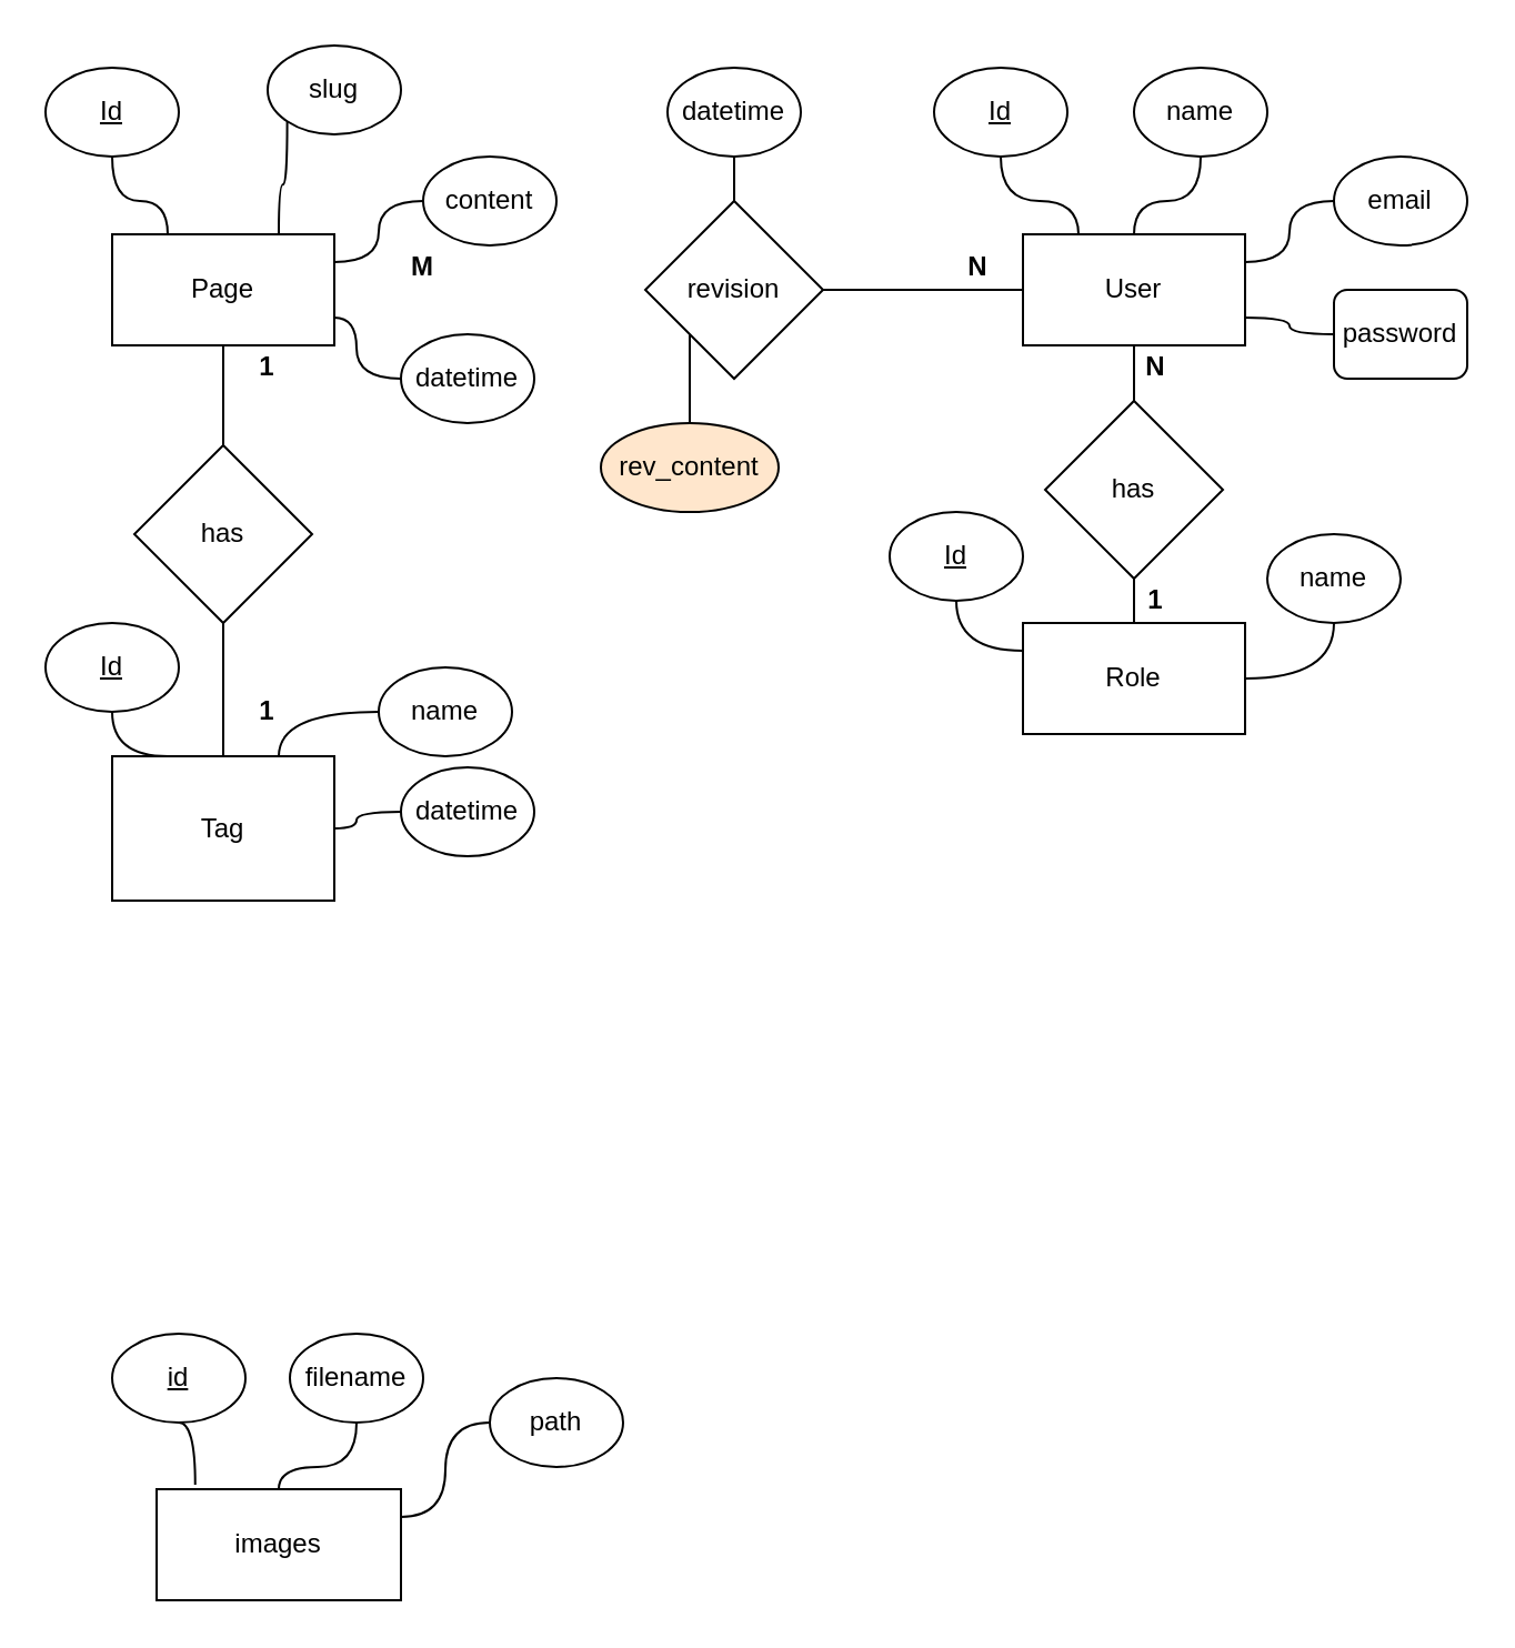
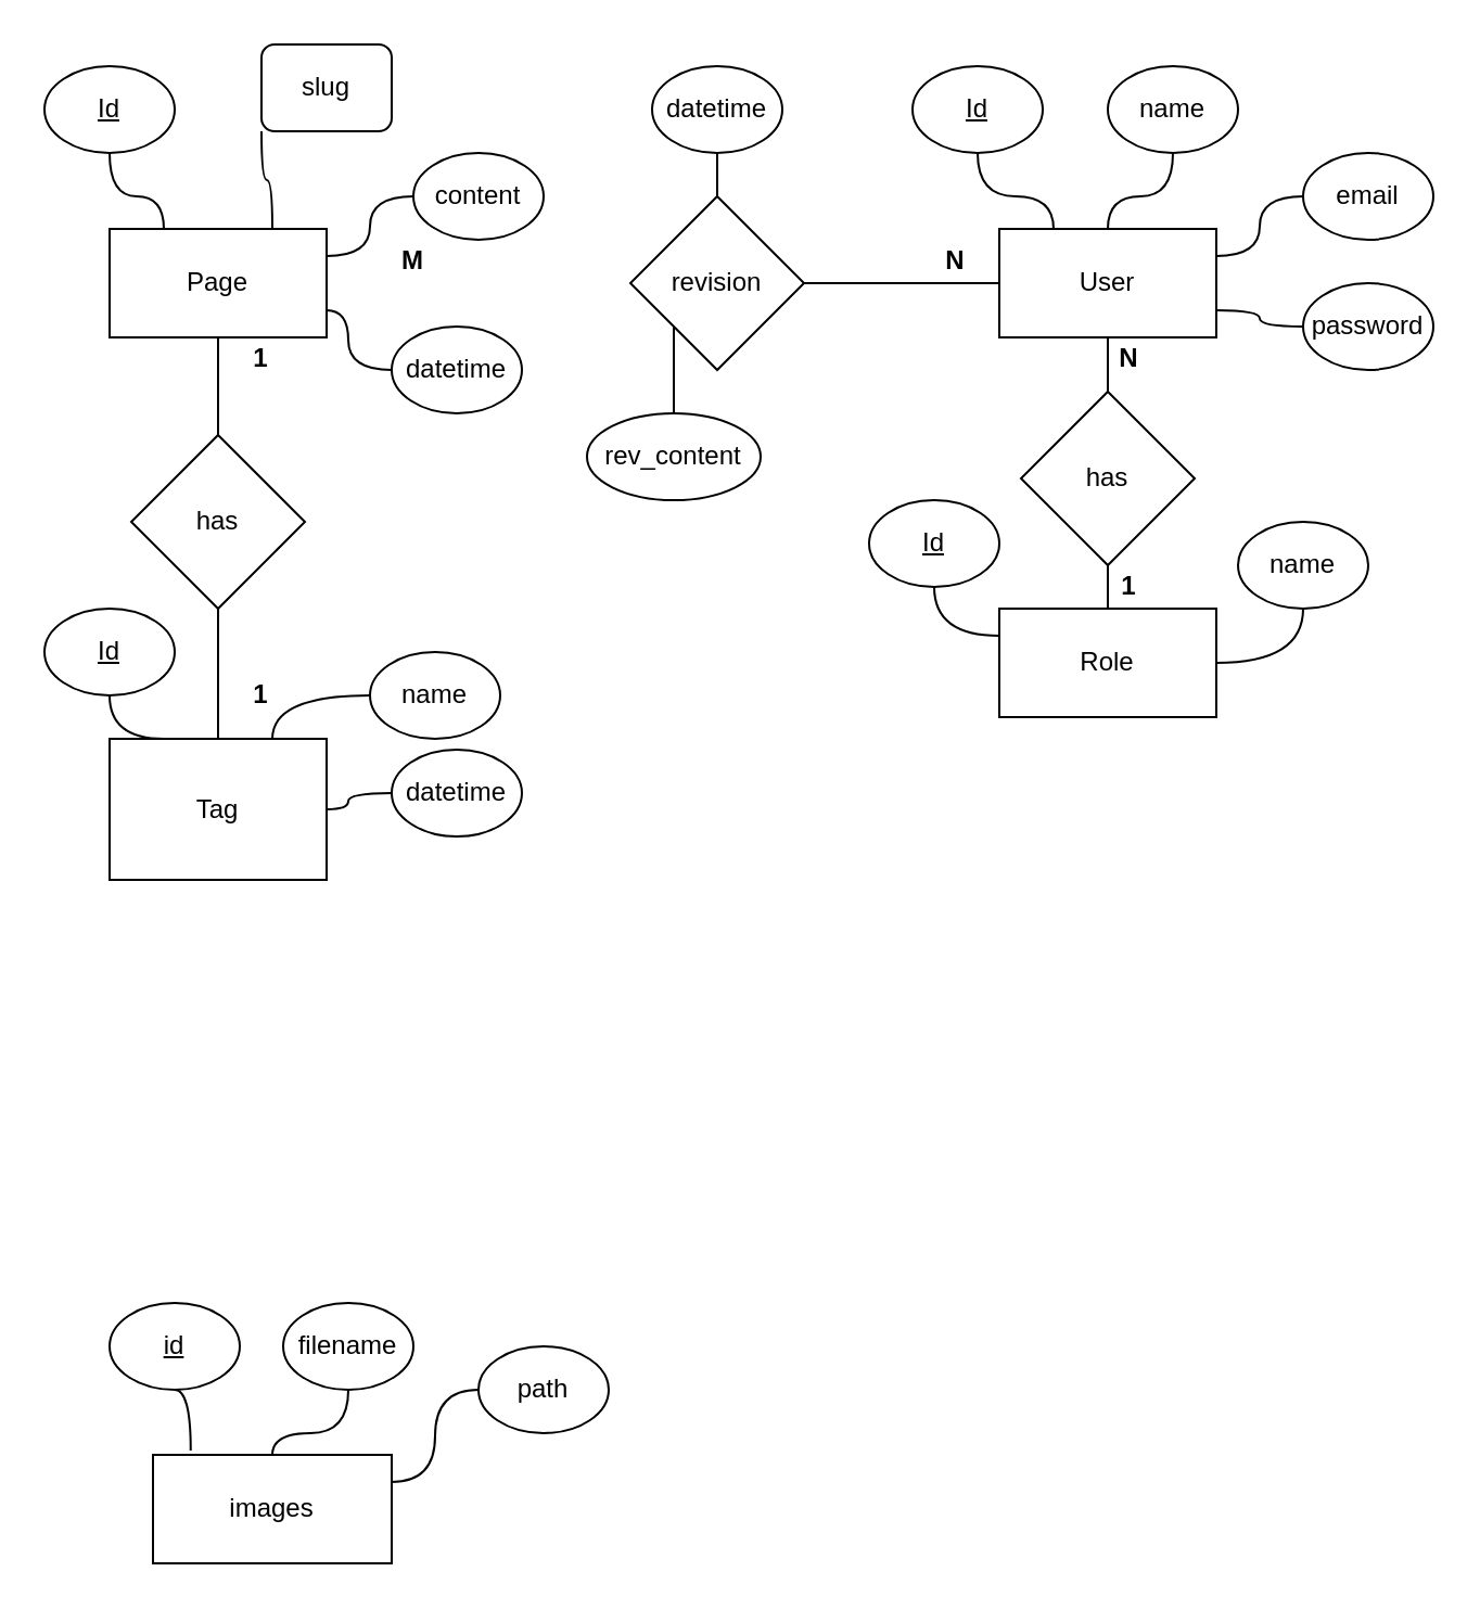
  <mxCell id="0" />
  <mxCell id="1" parent="0" />
  <mxCell id="2" style="edgeStyle=orthogonalEdgeStyle;curved=1;orthogonalLoop=1;jettySize=auto;html=1;exitX=1;exitY=0.5;exitDx=0;exitDy=0;endArrow=none;endFill=0;" parent="1" source="3" target="13" edge="1"><mxGeometry relative="1" as="geometry" /></mxCell>
  <mxCell id="3" value="revision" style="rhombus;whiteSpace=wrap;html=1;" parent="1" vertex="1"><mxGeometry x="290" y="90" width="80" height="80" as="geometry" /></mxCell>
  <mxCell id="4" style="edgeStyle=orthogonalEdgeStyle;curved=1;orthogonalLoop=1;jettySize=auto;html=1;exitX=0.75;exitY=0;exitDx=0;exitDy=0;entryX=0;entryY=1;entryDx=0;entryDy=0;endArrow=none;endFill=0;" parent="1" source="6" target="9" edge="1"><mxGeometry relative="1" as="geometry" /></mxCell>
  <mxCell id="5" style="edgeStyle=orthogonalEdgeStyle;curved=1;rounded=0;orthogonalLoop=1;jettySize=auto;html=1;exitX=0.5;exitY=1;exitDx=0;exitDy=0;endArrow=none;endFill=0;" edge="1" parent="1" source="6" target="54"><mxGeometry relative="1" as="geometry" /></mxCell>
  <mxCell id="6" value="Page" style="rounded=0;whiteSpace=wrap;html=1;" parent="1" vertex="1"><mxGeometry x="50" y="105" width="100" height="50" as="geometry" /></mxCell>
  <mxCell id="7" style="edgeStyle=orthogonalEdgeStyle;curved=1;orthogonalLoop=1;jettySize=auto;html=1;exitX=0.5;exitY=1;exitDx=0;exitDy=0;entryX=0.25;entryY=0;entryDx=0;entryDy=0;endArrow=none;endFill=0;" parent="1" source="8" target="6" edge="1"><mxGeometry relative="1" as="geometry" /></mxCell>
  <mxCell id="8" value="&lt;u&gt;Id&lt;/u&gt;" style="ellipse;whiteSpace=wrap;html=1;" parent="1" vertex="1"><mxGeometry x="20" y="30" width="60" height="40" as="geometry" /></mxCell>
- <mxCell id="9" value="slug" style="ellipse;whiteSpace=wrap;html=1;" parent="1" vertex="1"><mxGeometry x="120" y="20" width="60" height="40" as="geometry" /></mxCell>
+ <mxCell id="9" value="slug" style="whiteSpace=wrap;html=1;rounded=1;" parent="1" vertex="1"><mxGeometry x="120" y="20" width="60" height="40" as="geometry" /></mxCell>
  <mxCell id="10" style="edgeStyle=orthogonalEdgeStyle;curved=1;orthogonalLoop=1;jettySize=auto;html=1;exitX=0;exitY=0.5;exitDx=0;exitDy=0;entryX=1;entryY=0.25;entryDx=0;entryDy=0;endArrow=none;endFill=0;" parent="1" source="11" target="6" edge="1"><mxGeometry relative="1" as="geometry" /></mxCell>
  <mxCell id="11" value="content" style="ellipse;whiteSpace=wrap;html=1;" parent="1" vertex="1"><mxGeometry x="190" y="70" width="60" height="40" as="geometry" /></mxCell>
  <mxCell id="12" style="edgeStyle=orthogonalEdgeStyle;curved=1;orthogonalLoop=1;jettySize=auto;html=1;exitX=0.5;exitY=1;exitDx=0;exitDy=0;entryX=0.5;entryY=0;entryDx=0;entryDy=0;endArrow=none;endFill=0;" parent="1" source="13" target="41" edge="1"><mxGeometry relative="1" as="geometry" /></mxCell>
  <mxCell id="13" value="User" style="rounded=0;whiteSpace=wrap;html=1;" parent="1" vertex="1"><mxGeometry x="460" y="105" width="100" height="50" as="geometry" /></mxCell>
  <mxCell id="14" style="edgeStyle=orthogonalEdgeStyle;curved=1;orthogonalLoop=1;jettySize=auto;html=1;entryX=0.25;entryY=0;entryDx=0;entryDy=0;endArrow=none;endFill=0;" parent="1" source="15" target="13" edge="1"><mxGeometry relative="1" as="geometry" /></mxCell>
  <mxCell id="15" value="&lt;u&gt;Id&lt;/u&gt;" style="ellipse;whiteSpace=wrap;html=1;" parent="1" vertex="1"><mxGeometry x="420" y="30" width="60" height="40" as="geometry" /></mxCell>
  <mxCell id="16" style="edgeStyle=orthogonalEdgeStyle;curved=1;orthogonalLoop=1;jettySize=auto;html=1;exitX=0.5;exitY=1;exitDx=0;exitDy=0;entryX=0.5;entryY=0;entryDx=0;entryDy=0;endArrow=none;endFill=0;" parent="1" source="17" target="13" edge="1"><mxGeometry relative="1" as="geometry" /></mxCell>
  <mxCell id="17" value="name" style="ellipse;whiteSpace=wrap;html=1;" parent="1" vertex="1"><mxGeometry x="510" y="30" width="60" height="40" as="geometry" /></mxCell>
  <mxCell id="18" style="edgeStyle=orthogonalEdgeStyle;curved=1;orthogonalLoop=1;jettySize=auto;html=1;exitX=0;exitY=0.5;exitDx=0;exitDy=0;entryX=1;entryY=0.25;entryDx=0;entryDy=0;endArrow=none;endFill=0;" parent="1" source="19" target="13" edge="1"><mxGeometry relative="1" as="geometry" /></mxCell>
  <mxCell id="19" value="email" style="ellipse;whiteSpace=wrap;html=1;" parent="1" vertex="1"><mxGeometry x="600" y="70" width="60" height="40" as="geometry" /></mxCell>
  <mxCell id="20" style="edgeStyle=orthogonalEdgeStyle;curved=1;orthogonalLoop=1;jettySize=auto;html=1;exitX=0;exitY=0.5;exitDx=0;exitDy=0;entryX=1;entryY=0.75;entryDx=0;entryDy=0;endArrow=none;endFill=0;" parent="1" source="21" target="13" edge="1"><mxGeometry relative="1" as="geometry" /></mxCell>
- <mxCell id="21" value="password" style="whiteSpace=wrap;html=1;rounded=1;" parent="1" vertex="1"><mxGeometry x="600" y="130" width="60" height="40" as="geometry" /></mxCell>
+ <mxCell id="21" value="password" style="ellipse;whiteSpace=wrap;html=1;" parent="1" vertex="1"><mxGeometry x="600" y="130" width="60" height="40" as="geometry" /></mxCell>
  <mxCell id="22" value="images" style="rounded=0;whiteSpace=wrap;html=1;" parent="1" vertex="1"><mxGeometry x="70" y="670" width="110" height="50" as="geometry" /></mxCell>
  <mxCell id="23" style="edgeStyle=orthogonalEdgeStyle;curved=1;orthogonalLoop=1;jettySize=auto;html=1;exitX=0.5;exitY=1;exitDx=0;exitDy=0;entryX=0.5;entryY=0;entryDx=0;entryDy=0;endArrow=none;endFill=0;" parent="1" source="24" target="3" edge="1"><mxGeometry relative="1" as="geometry" /></mxCell>
  <mxCell id="24" value="datetime" style="ellipse;whiteSpace=wrap;html=1;" parent="1" vertex="1"><mxGeometry x="300" y="30" width="60" height="40" as="geometry" /></mxCell>
  <mxCell id="25" style="edgeStyle=orthogonalEdgeStyle;curved=1;orthogonalLoop=1;jettySize=auto;html=1;entryX=0;entryY=1;entryDx=0;entryDy=0;endArrow=none;endFill=0;" parent="1" source="26" target="3" edge="1"><mxGeometry relative="1" as="geometry" /></mxCell>
- <mxCell id="26" value="rev_content" style="ellipse;whiteSpace=wrap;html=1;fillColor=#ffe6cc;" parent="1" vertex="1"><mxGeometry x="270" y="190" width="80" height="40" as="geometry" /></mxCell>
+ <mxCell id="26" value="rev_content" style="ellipse;whiteSpace=wrap;html=1;" parent="1" vertex="1"><mxGeometry x="270" y="190" width="80" height="40" as="geometry" /></mxCell>
  <mxCell id="27" style="edgeStyle=orthogonalEdgeStyle;curved=1;orthogonalLoop=1;jettySize=auto;html=1;exitX=0.5;exitY=1;exitDx=0;exitDy=0;entryX=0.158;entryY=-0.04;entryDx=0;entryDy=0;entryPerimeter=0;endArrow=none;endFill=0;" parent="1" source="28" target="22" edge="1"><mxGeometry relative="1" as="geometry" /></mxCell>
  <mxCell id="28" value="&lt;u&gt;id&lt;/u&gt;" style="ellipse;whiteSpace=wrap;html=1;" parent="1" vertex="1"><mxGeometry x="50" y="600" width="60" height="40" as="geometry" /></mxCell>
  <mxCell id="29" style="edgeStyle=orthogonalEdgeStyle;curved=1;orthogonalLoop=1;jettySize=auto;html=1;exitX=0.5;exitY=1;exitDx=0;exitDy=0;entryX=0.5;entryY=0;entryDx=0;entryDy=0;endArrow=none;endFill=0;" parent="1" source="30" target="22" edge="1"><mxGeometry relative="1" as="geometry" /></mxCell>
  <mxCell id="30" value="filename" style="ellipse;whiteSpace=wrap;html=1;" parent="1" vertex="1"><mxGeometry x="130" y="600" width="60" height="40" as="geometry" /></mxCell>
  <mxCell id="31" style="edgeStyle=orthogonalEdgeStyle;curved=1;orthogonalLoop=1;jettySize=auto;html=1;exitX=0;exitY=0.5;exitDx=0;exitDy=0;entryX=1;entryY=0.25;entryDx=0;entryDy=0;endArrow=none;endFill=0;" parent="1" source="32" target="22" edge="1"><mxGeometry relative="1" as="geometry" /></mxCell>
  <mxCell id="32" value="path" style="ellipse;whiteSpace=wrap;html=1;" parent="1" vertex="1"><mxGeometry x="220" y="620" width="60" height="40" as="geometry" /></mxCell>
  <mxCell id="33" value="&lt;b&gt;N&lt;/b&gt;" style="text;html=1;strokeColor=none;fillColor=none;align=center;verticalAlign=middle;whiteSpace=wrap;rounded=0;" parent="1" vertex="1"><mxGeometry x="420" y="110" width="40" height="20" as="geometry" /></mxCell>
  <mxCell id="34" value="&lt;b&gt;M&lt;br&gt;&lt;/b&gt;" style="text;html=1;strokeColor=none;fillColor=none;align=center;verticalAlign=middle;whiteSpace=wrap;rounded=0;" parent="1" vertex="1"><mxGeometry x="170" y="110" width="40" height="20" as="geometry" /></mxCell>
  <mxCell id="35" value="Role" style="rounded=0;whiteSpace=wrap;html=1;" parent="1" vertex="1"><mxGeometry x="460" y="280" width="100" height="50" as="geometry" /></mxCell>
  <mxCell id="36" style="edgeStyle=orthogonalEdgeStyle;curved=1;orthogonalLoop=1;jettySize=auto;html=1;entryX=0;entryY=0.25;entryDx=0;entryDy=0;endArrow=none;endFill=0;" parent="1" source="37" target="35" edge="1"><mxGeometry relative="1" as="geometry" /></mxCell>
  <mxCell id="37" value="&lt;u&gt;Id&lt;/u&gt;" style="ellipse;whiteSpace=wrap;html=1;" parent="1" vertex="1"><mxGeometry x="400" y="230" width="60" height="40" as="geometry" /></mxCell>
  <mxCell id="38" style="edgeStyle=orthogonalEdgeStyle;curved=1;orthogonalLoop=1;jettySize=auto;html=1;exitX=0.5;exitY=1;exitDx=0;exitDy=0;entryX=1;entryY=0.5;entryDx=0;entryDy=0;endArrow=none;endFill=0;" parent="1" source="39" target="35" edge="1"><mxGeometry relative="1" as="geometry" /></mxCell>
  <mxCell id="39" value="name" style="ellipse;whiteSpace=wrap;html=1;" parent="1" vertex="1"><mxGeometry x="570" y="240" width="60" height="40" as="geometry" /></mxCell>
  <mxCell id="40" style="edgeStyle=orthogonalEdgeStyle;curved=1;orthogonalLoop=1;jettySize=auto;html=1;exitX=0.5;exitY=1;exitDx=0;exitDy=0;entryX=0.5;entryY=0;entryDx=0;entryDy=0;endArrow=none;endFill=0;" parent="1" source="41" target="35" edge="1"><mxGeometry relative="1" as="geometry" /></mxCell>
  <mxCell id="41" value="has" style="rhombus;whiteSpace=wrap;html=1;" parent="1" vertex="1"><mxGeometry x="470" y="180" width="80" height="80" as="geometry" /></mxCell>
  <mxCell id="42" value="&lt;b&gt;1&lt;/b&gt;" style="text;html=1;strokeColor=none;fillColor=none;align=center;verticalAlign=middle;whiteSpace=wrap;rounded=0;" parent="1" vertex="1"><mxGeometry x="500" y="260" width="40" height="20" as="geometry" /></mxCell>
  <mxCell id="43" value="&lt;b&gt;N&lt;/b&gt;" style="text;html=1;strokeColor=none;fillColor=none;align=center;verticalAlign=middle;whiteSpace=wrap;rounded=0;" parent="1" vertex="1"><mxGeometry x="500" y="155" width="40" height="20" as="geometry" /></mxCell>
  <mxCell id="44" style="edgeStyle=orthogonalEdgeStyle;curved=1;rounded=0;orthogonalLoop=1;jettySize=auto;html=1;entryX=1;entryY=0.75;entryDx=0;entryDy=0;endArrow=none;endFill=0;" edge="1" parent="1" source="45" target="6"><mxGeometry relative="1" as="geometry" /></mxCell>
  <mxCell id="45" value="datetime" style="ellipse;whiteSpace=wrap;html=1;" vertex="1" parent="1"><mxGeometry x="180" y="150" width="60" height="40" as="geometry" /></mxCell>
  <mxCell id="46" value="Tag" style="rounded=0;whiteSpace=wrap;html=1;" vertex="1" parent="1"><mxGeometry x="50" y="340" width="100" height="65" as="geometry" /></mxCell>
  <mxCell id="47" style="edgeStyle=orthogonalEdgeStyle;curved=1;rounded=0;orthogonalLoop=1;jettySize=auto;html=1;entryX=0.25;entryY=0;entryDx=0;entryDy=0;endArrow=none;endFill=0;" edge="1" parent="1" source="48" target="46"><mxGeometry relative="1" as="geometry" /></mxCell>
  <mxCell id="48" value="&lt;u&gt;Id&lt;/u&gt;" style="ellipse;whiteSpace=wrap;html=1;" vertex="1" parent="1"><mxGeometry x="20" y="280" width="60" height="40" as="geometry" /></mxCell>
  <mxCell id="49" style="edgeStyle=orthogonalEdgeStyle;curved=1;rounded=0;orthogonalLoop=1;jettySize=auto;html=1;entryX=1;entryY=0.5;entryDx=0;entryDy=0;endArrow=none;endFill=0;" edge="1" parent="1" source="50" target="46"><mxGeometry relative="1" as="geometry" /></mxCell>
  <mxCell id="50" value="datetime" style="ellipse;whiteSpace=wrap;html=1;" vertex="1" parent="1"><mxGeometry x="180" y="345" width="60" height="40" as="geometry" /></mxCell>
  <mxCell id="51" style="edgeStyle=orthogonalEdgeStyle;curved=1;rounded=0;orthogonalLoop=1;jettySize=auto;html=1;exitX=0;exitY=0.5;exitDx=0;exitDy=0;entryX=0.75;entryY=0;entryDx=0;entryDy=0;endArrow=none;endFill=0;" edge="1" parent="1" source="52" target="46"><mxGeometry relative="1" as="geometry" /></mxCell>
  <mxCell id="52" value="name" style="ellipse;whiteSpace=wrap;html=1;" vertex="1" parent="1"><mxGeometry x="170" y="300" width="60" height="40" as="geometry" /></mxCell>
  <mxCell id="53" style="edgeStyle=orthogonalEdgeStyle;curved=1;rounded=0;orthogonalLoop=1;jettySize=auto;html=1;endArrow=none;endFill=0;" edge="1" parent="1" source="54" target="46"><mxGeometry relative="1" as="geometry" /></mxCell>
  <mxCell id="54" value="has" style="rhombus;whiteSpace=wrap;html=1;" vertex="1" parent="1"><mxGeometry x="60" y="200" width="80" height="80" as="geometry" /></mxCell>
  <mxCell id="55" value="&lt;b&gt;1&lt;br&gt;&lt;/b&gt;" style="text;html=1;strokeColor=none;fillColor=none;align=center;verticalAlign=middle;whiteSpace=wrap;rounded=0;" vertex="1" parent="1"><mxGeometry x="100" y="155" width="40" height="20" as="geometry" /></mxCell>
  <mxCell id="56" value="&lt;b&gt;1&lt;/b&gt;" style="text;html=1;strokeColor=none;fillColor=none;align=center;verticalAlign=middle;whiteSpace=wrap;rounded=0;" vertex="1" parent="1"><mxGeometry x="100" y="310" width="40" height="20" as="geometry" /></mxCell>
